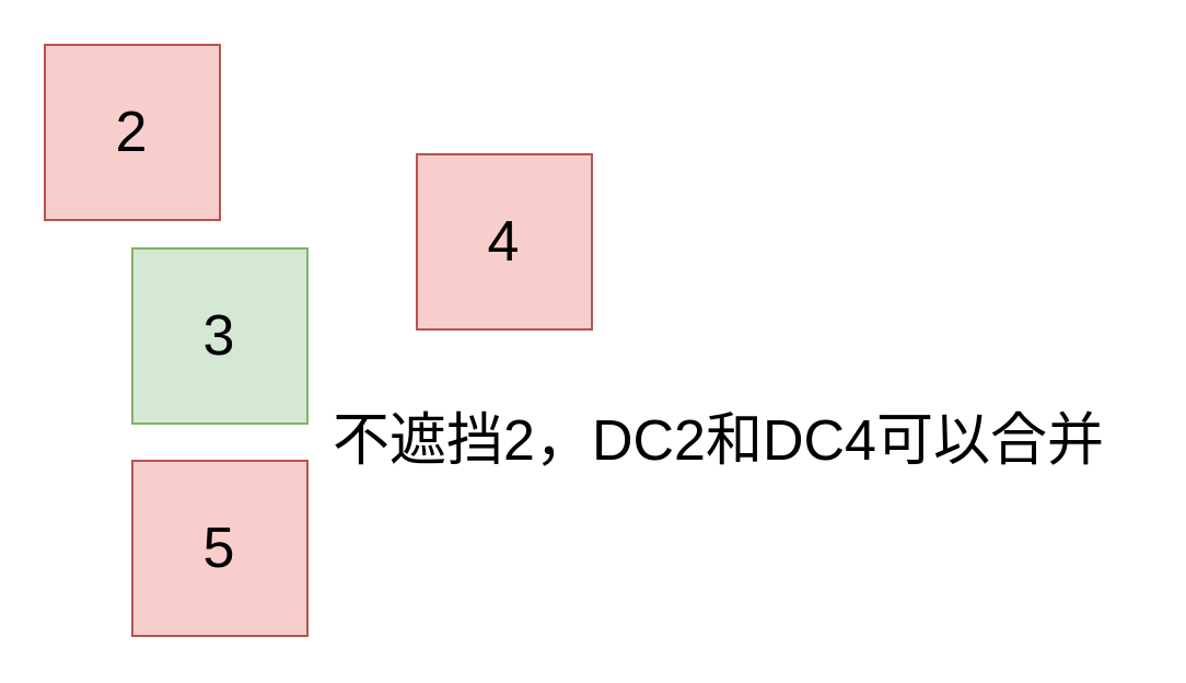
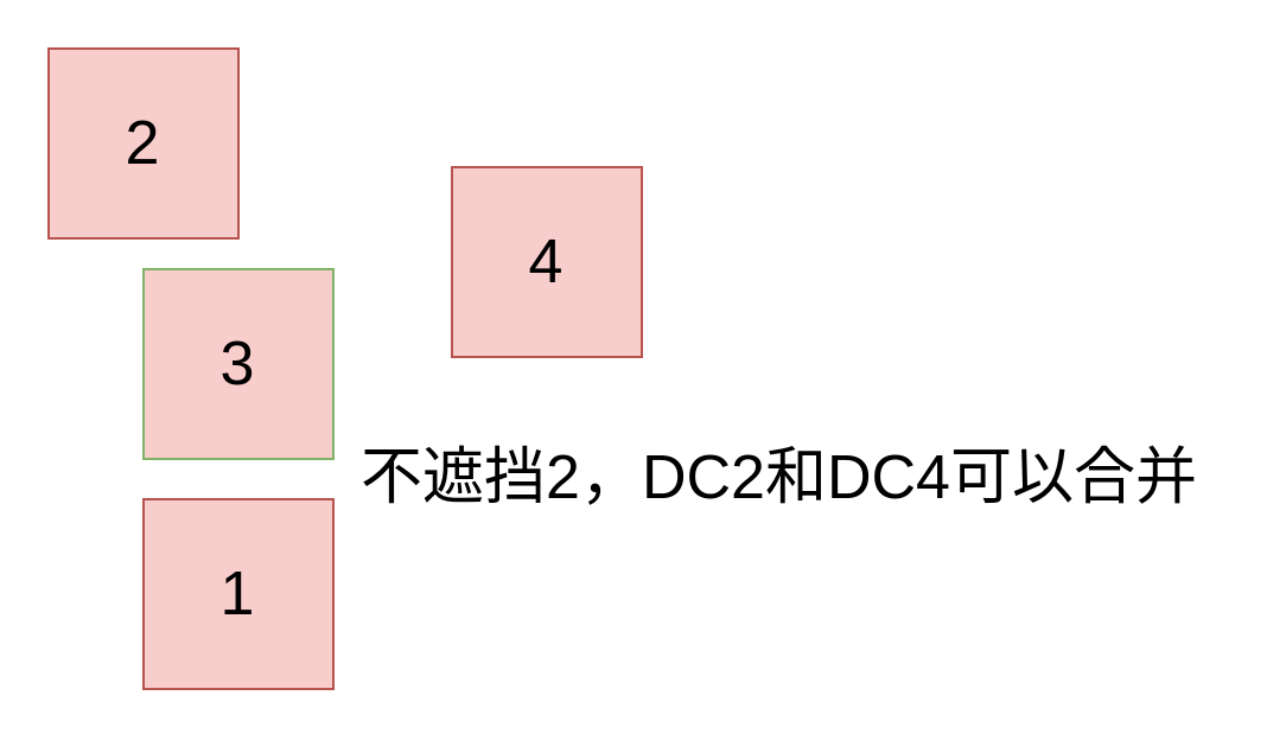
  <mxCell id="0" />
  <mxCell id="1" parent="0" />
  <mxCell id="2" value="&lt;font style=&quot;font-size: 26px&quot;&gt;2&lt;/font&gt;" style="whiteSpace=wrap;html=1;aspect=fixed;fillColor=#f8cecc;strokeColor=#b85450;" vertex="1" parent="1"><mxGeometry x="20" y="20" width="80" height="80" as="geometry" /></mxCell>
- <mxCell id="3" value="&lt;font style=&quot;font-size: 26px&quot;&gt;5&lt;/font&gt;" style="whiteSpace=wrap;html=1;aspect=fixed;fillColor=#f8cecc;strokeColor=#b85450;" vertex="1" parent="1"><mxGeometry x="60" y="210" width="80" height="80" as="geometry" /></mxCell>
+ <mxCell id="3" value="&lt;font style=&quot;font-size: 26px&quot;&gt;1&lt;/font&gt;" style="whiteSpace=wrap;html=1;aspect=fixed;fillColor=#f8cecc;strokeColor=#b85450;" vertex="1" parent="1"><mxGeometry x="60" y="210" width="80" height="80" as="geometry" /></mxCell>
  <mxCell id="4" value="&lt;font style=&quot;font-size: 26px&quot;&gt;4&lt;/font&gt;" style="whiteSpace=wrap;html=1;aspect=fixed;fillColor=#f8cecc;strokeColor=#b85450;" vertex="1" parent="1"><mxGeometry x="190" y="70" width="80" height="80" as="geometry" /></mxCell>
- <mxCell id="5" value="&lt;font style=&quot;font-size: 26px&quot;&gt;3&lt;/font&gt;" style="whiteSpace=wrap;html=1;aspect=fixed;fillColor=#d5e8d4;strokeColor=#82b366;" vertex="1" parent="1"><mxGeometry x="60" y="113" width="80" height="80" as="geometry" /></mxCell>
+ <mxCell id="5" value="&lt;font style=&quot;font-size: 26px&quot;&gt;3&lt;/font&gt;" style="whiteSpace=wrap;html=1;aspect=fixed;fillColor=#f8cecc;strokeColor=#82b366;" vertex="1" parent="1"><mxGeometry x="60" y="113" width="80" height="80" as="geometry" /></mxCell>
  <mxCell id="6" value="&lt;font style=&quot;font-size: 26px&quot;&gt;不遮挡2，DC2和DC4可以合并&lt;/font&gt;" style="text;html=1;resizable=0;points=[];autosize=1;align=left;verticalAlign=top;spacingTop=-4;" vertex="1" parent="1"><mxGeometry x="150" y="183" width="370" height="20" as="geometry" /></mxCell>
